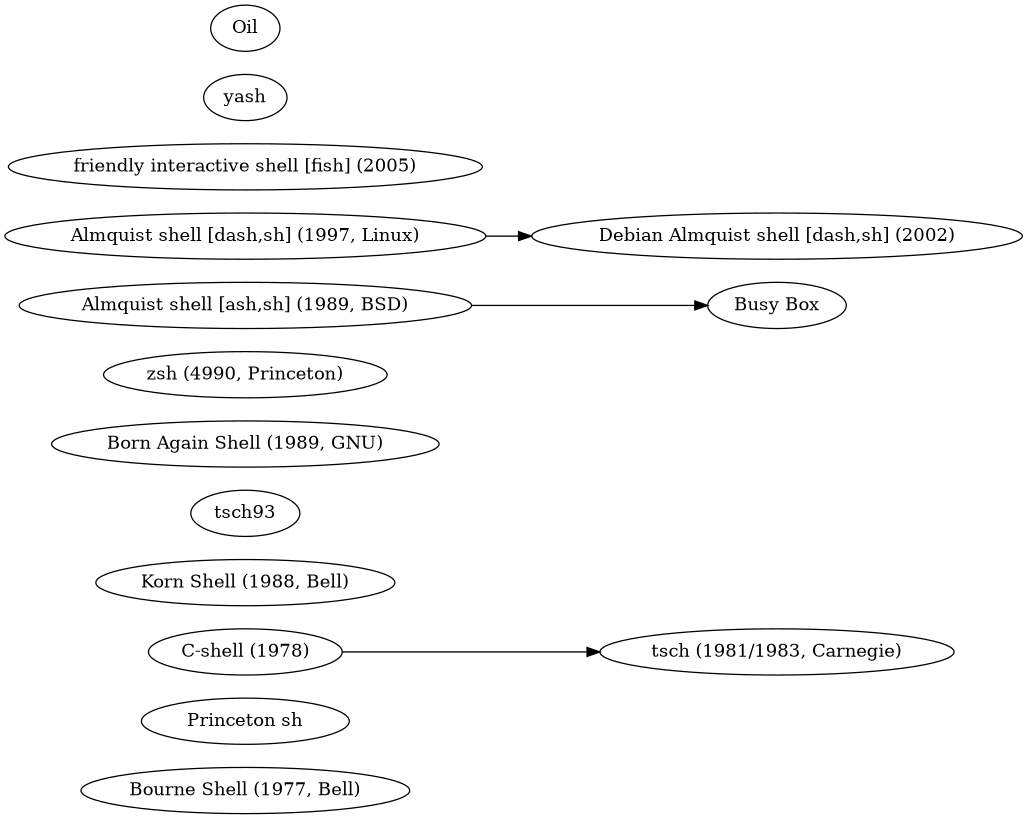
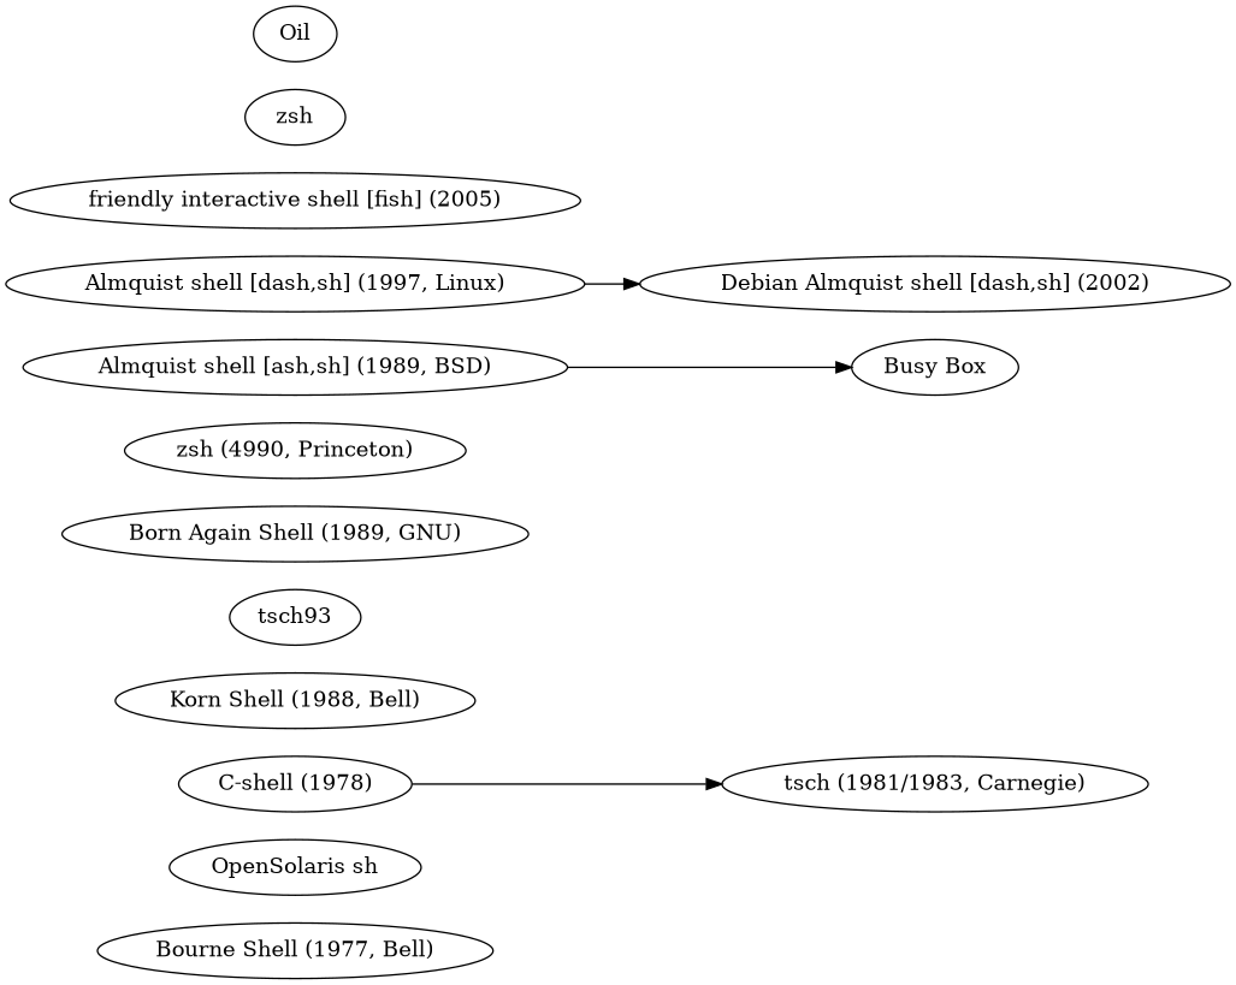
  digraph {
    rankdir=LR
    n1 [label="Bourne Shell (1977, Bell)"]
-   n2 [label="Princeton sh"]
+   n2 [label="OpenSolaris sh"]
    n3 [label="C-shell (1978)"]
    n4 [label="tsch (1981/1983, Carnegie)"]
    n5 [label="Korn Shell (1988, Bell)"]
    n6 [label=tsch93]
    n7 [label="Born Again Shell (1989, GNU)"]
    n8 [label="zsh (4990, Princeton)"]
    n9 [label="Busy Box"]
    n10 [label="Almquist shell [ash,sh] (1989, BSD)"]
    n11 [label="Almquist shell [dash,sh] (1997, Linux)"]
    n12 [label="Debian Almquist shell [dash,sh] (2002)"]
    n13 [label="friendly interactive shell [fish] (2005)"]
-   n14 [label=yash]
+   n14 [label=zsh]
    n15 [label=Oil]
    n3 -> n4
    n10 -> n9
    n11 -> n12
  }
